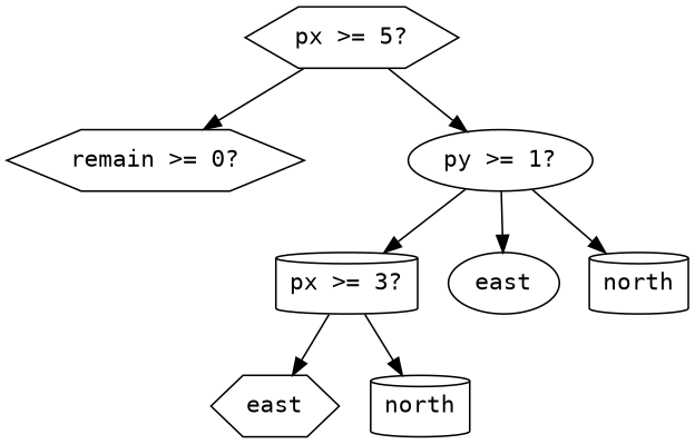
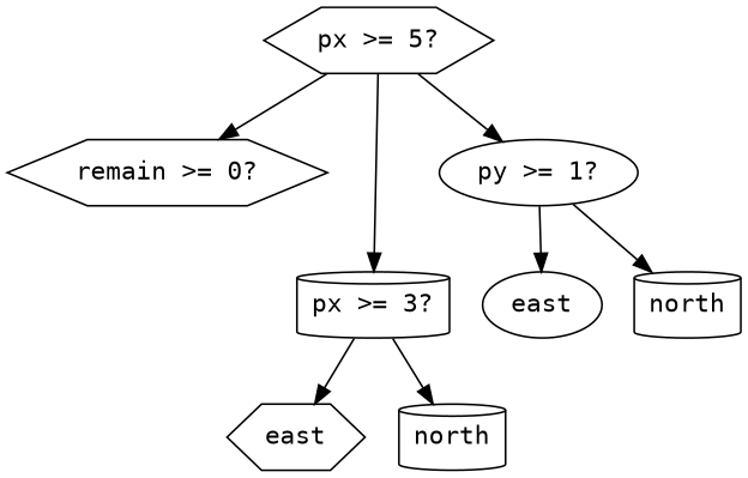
  digraph {
    fontname="DejaVu Sans Mono"
    node [fontname="DejaVu Sans Mono" shape=hexagon]
    edge [fontname="DejaVu Sans Mono"]
    n1 [label="px >= 5?"]
    n2 [label="remain >= 0?"]
    n3 [label="px >= 3?" shape=cylinder]
    n4 [label="py >= 1?" shape=ellipse]
    n5 [label=east]
    n6 [label=north shape=cylinder]
    n7 [label=east shape=ellipse]
    n8 [label=north shape=cylinder]
    n1 -> n2
-   n4 -> n3
+   n1 -> n3
    n1 -> n4
    n3 -> n5
    n3 -> n6
    n4 -> n7
    n4 -> n8
  }
